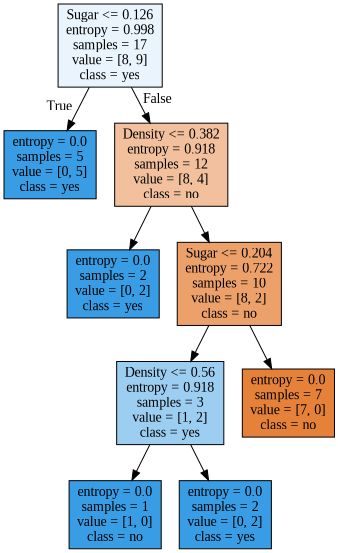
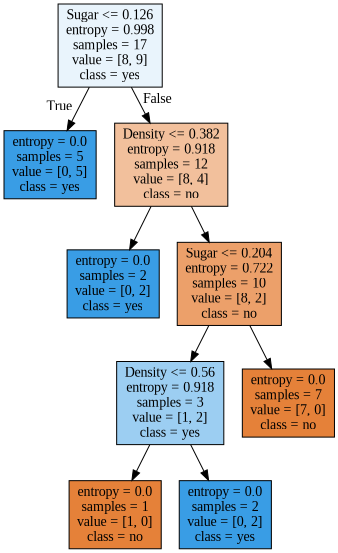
  digraph {
    fontname="Liberation Serif"
    node [color=black fillcolor="#399de5" fontname="Liberation Serif" shape=box style=filled]
    edge [fontname="Liberation Serif"]
    n1 [fillcolor="#e9f4fc" label="Sugar <= 0.126\nentropy = 0.998\nsamples = 17\nvalue = [8, 9]\nclass = yes"]
    n2 [label="entropy = 0.0\nsamples = 5\nvalue = [0, 5]\nclass = yes"]
    n3 [fillcolor="#f2c09c" label="Density <= 0.382\nentropy = 0.918\nsamples = 12\nvalue = [8, 4]\nclass = no"]
    n4 [label="entropy = 0.0\nsamples = 2\nvalue = [0, 2]\nclass = yes"]
    n5 [fillcolor="#eca06a" label="Sugar <= 0.204\nentropy = 0.722\nsamples = 10\nvalue = [8, 2]\nclass = no"]
    n6 [fillcolor="#9ccef2" label="Density <= 0.56\nentropy = 0.918\nsamples = 3\nvalue = [1, 2]\nclass = yes"]
    n7 [fillcolor="#e58139" label="entropy = 0.0\nsamples = 7\nvalue = [7, 0]\nclass = no"]
-   n8 [label="entropy = 0.0\nsamples = 1\nvalue = [1, 0]\nclass = no"]
+   n8 [fillcolor="#e58139" label="entropy = 0.0\nsamples = 1\nvalue = [1, 0]\nclass = no"]
    n9 [label="entropy = 0.0\nsamples = 2\nvalue = [0, 2]\nclass = yes"]
    n1 -> n2 [headlabel=True labelangle=45 labeldistance=2.5]
    n1 -> n3 [headlabel=False labelangle=-45 labeldistance=2.5]
    n3 -> n4
    n3 -> n5
    n5 -> n6
    n5 -> n7
    n6 -> n8
    n6 -> n9
  }
